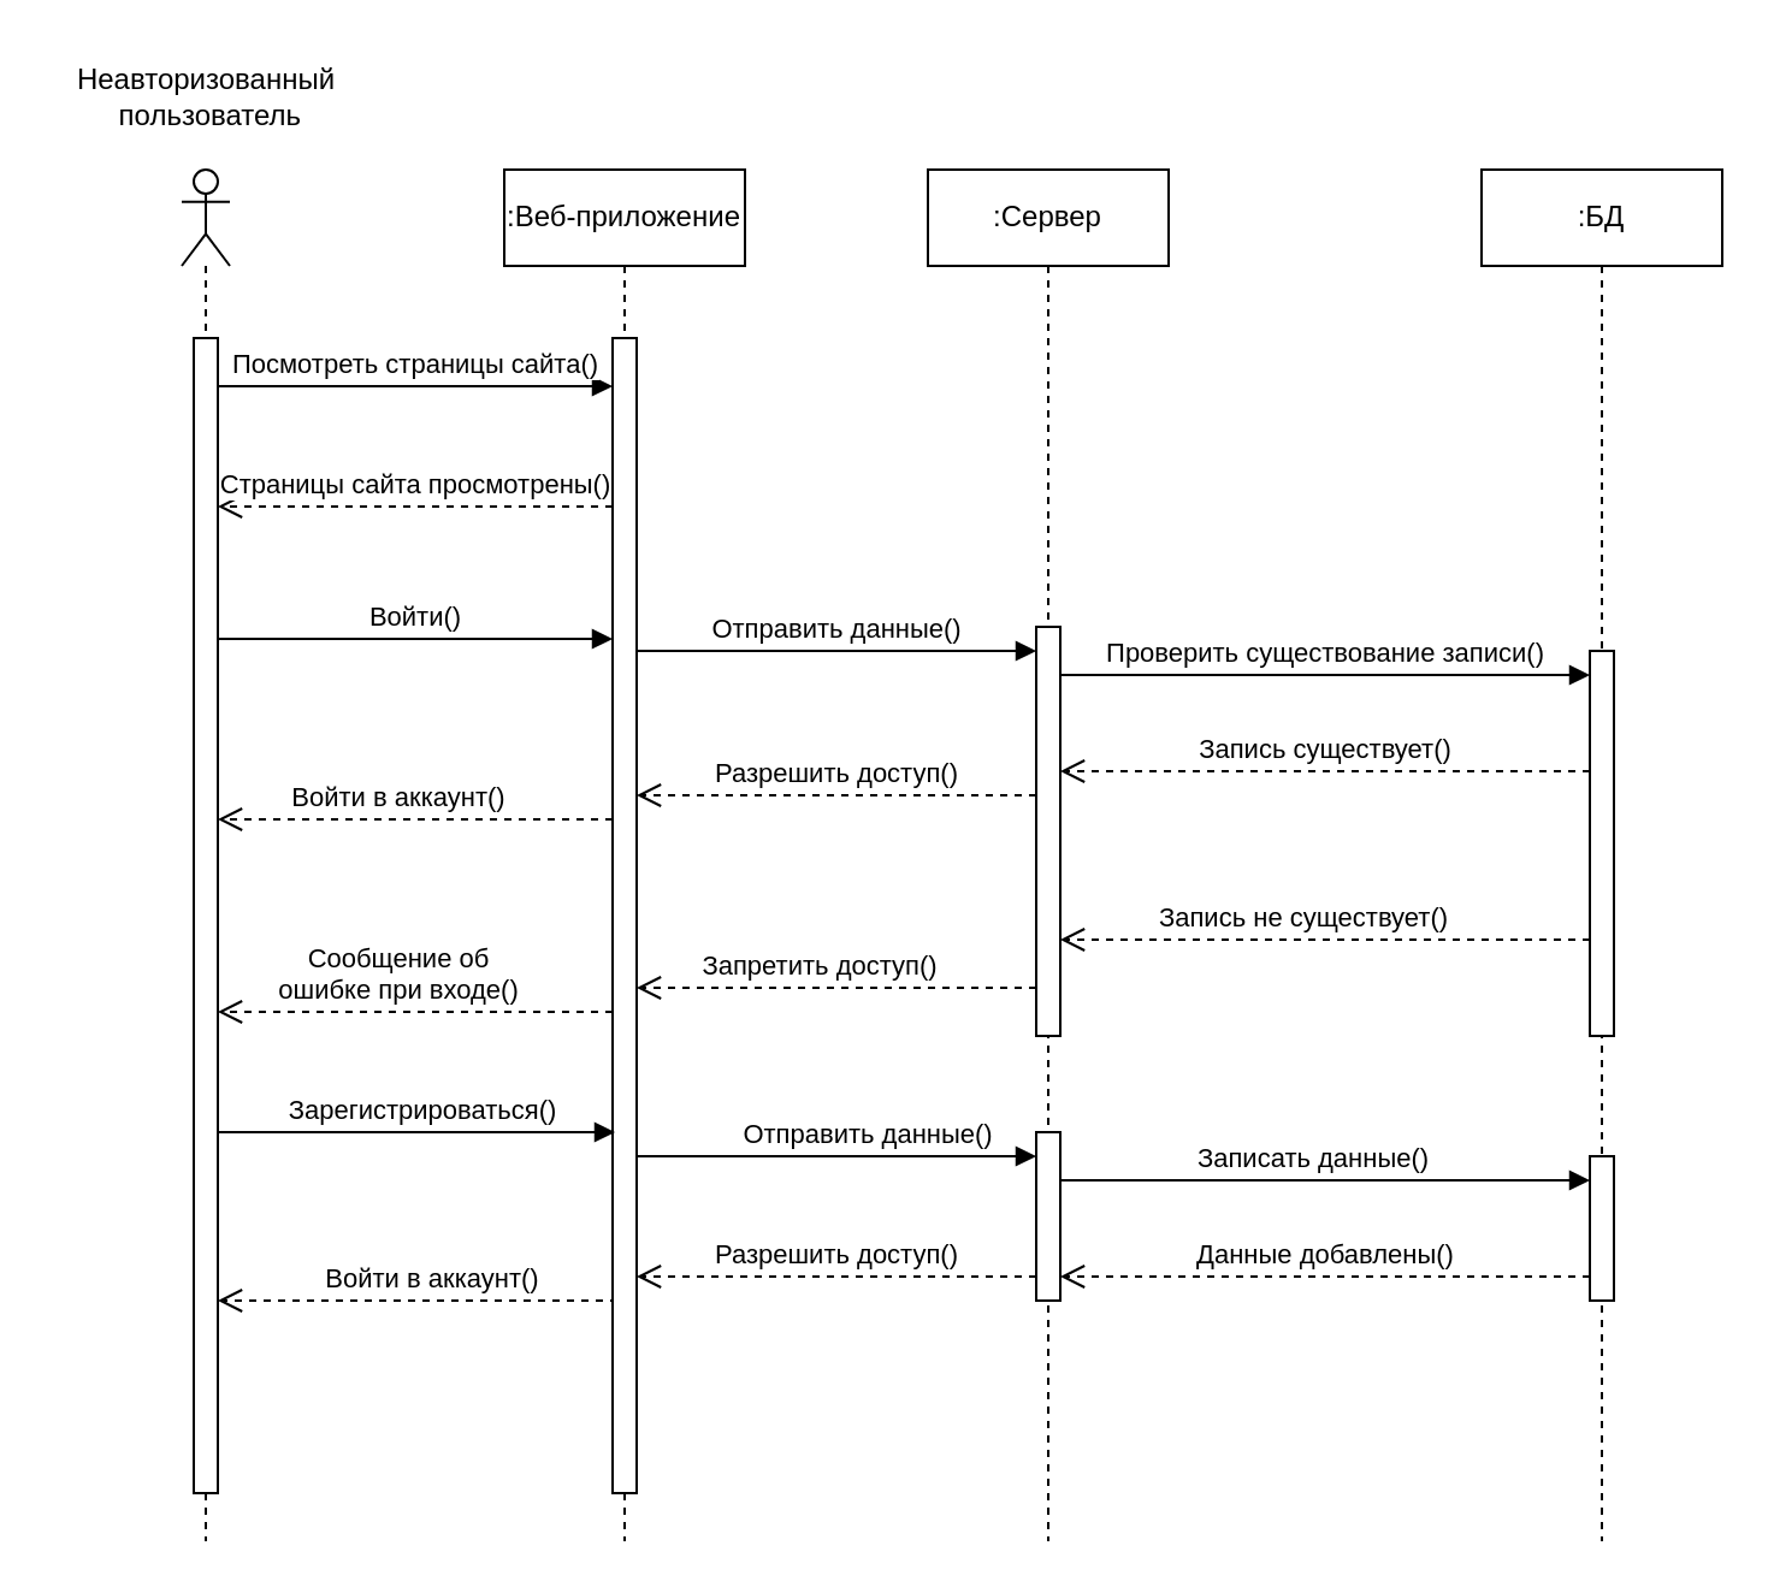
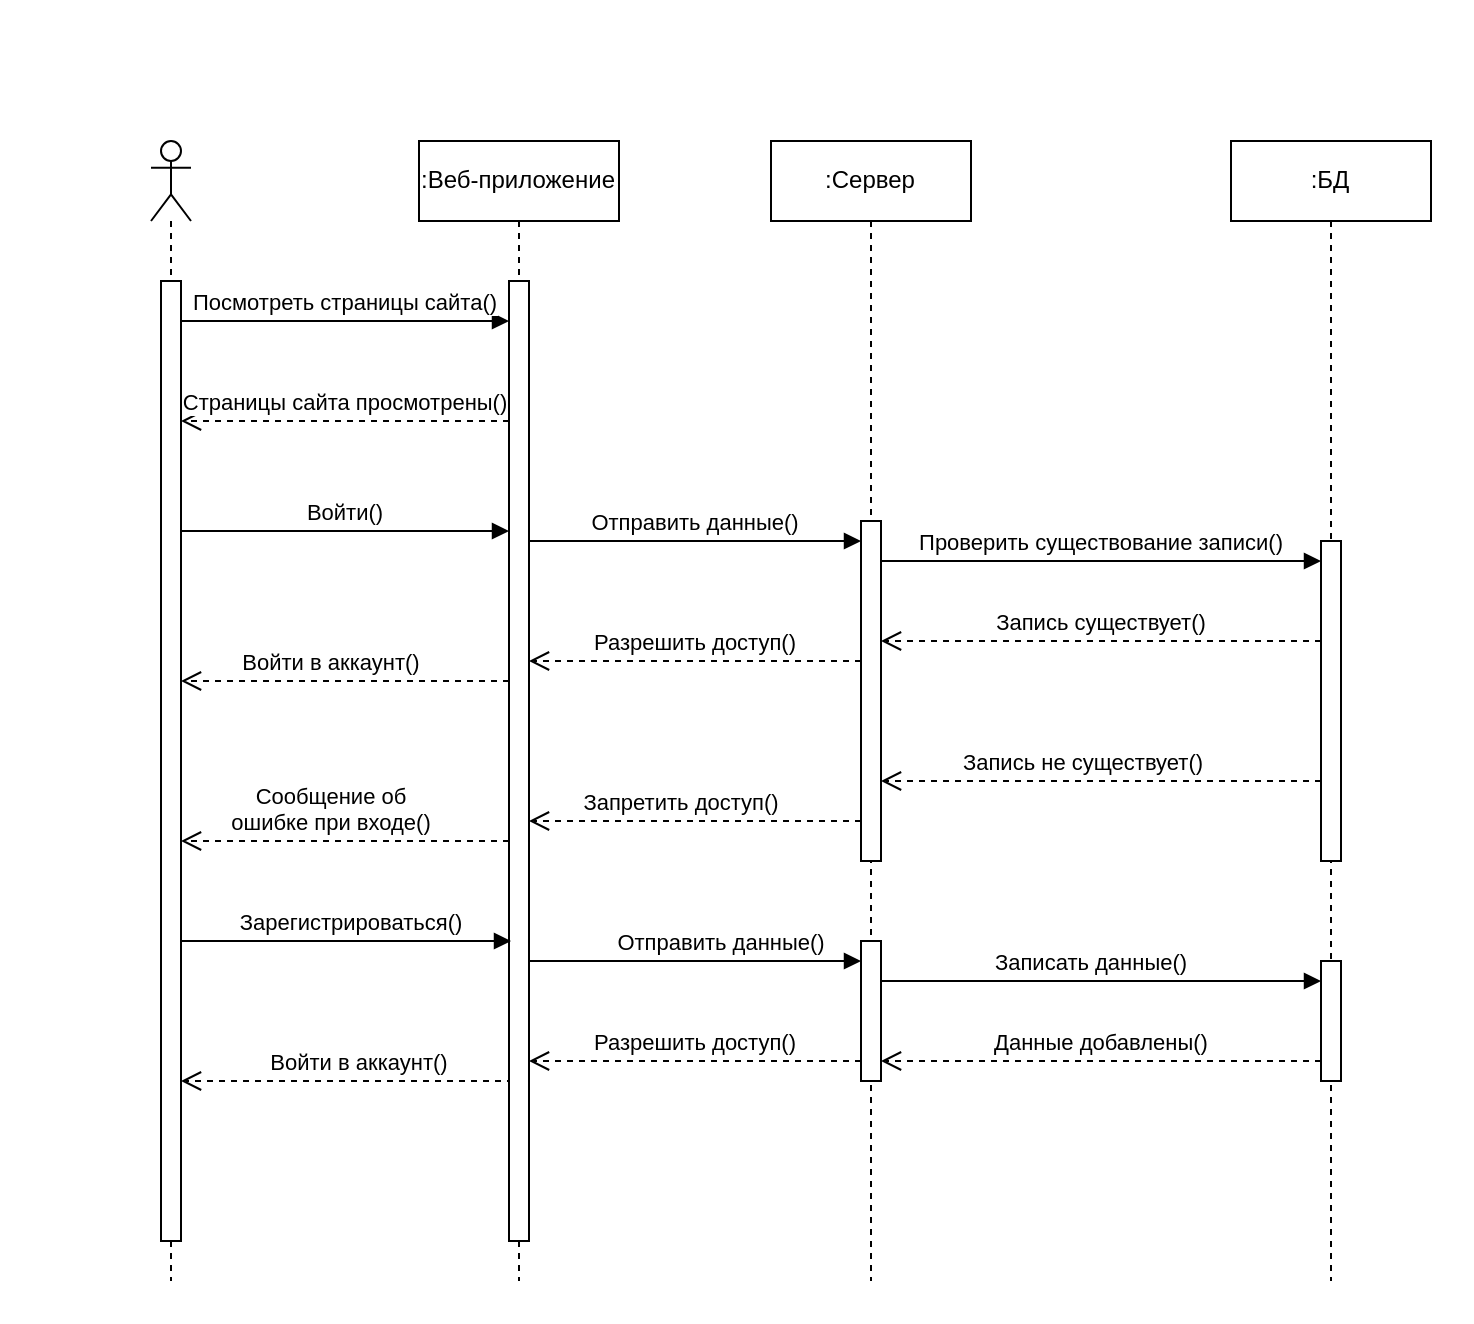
  <mxCell id="0" />
  <mxCell id="1" parent="0" />
  <mxCell id="2" value="" style="shape=umlLifeline;perimeter=lifelinePerimeter;whiteSpace=wrap;html=1;container=1;dropTarget=0;collapsible=0;recursiveResize=0;outlineConnect=0;portConstraint=eastwest;newEdgeStyle={&quot;edgeStyle&quot;:&quot;elbowEdgeStyle&quot;,&quot;elbow&quot;:&quot;vertical&quot;,&quot;curved&quot;:0,&quot;rounded&quot;:0};participant=umlActor;size=40;" parent="1" vertex="1"><mxGeometry x="75" y="70" width="20" height="570" as="geometry" /></mxCell>
  <mxCell id="3" value="" style="html=1;points=[];perimeter=orthogonalPerimeter;outlineConnect=0;targetShapes=umlLifeline;portConstraint=eastwest;newEdgeStyle={&quot;edgeStyle&quot;:&quot;elbowEdgeStyle&quot;,&quot;elbow&quot;:&quot;vertical&quot;,&quot;curved&quot;:0,&quot;rounded&quot;:0};" parent="2" vertex="1"><mxGeometry x="5" y="70" width="10" height="480" as="geometry" /></mxCell>
- <mxCell id="4" value="Неавторизованный&lt;br&gt;&amp;nbsp;пользователь" style="text;html=1;align=center;verticalAlign=middle;resizable=0;points=[];autosize=1;strokeColor=none;fillColor=none;" parent="1" vertex="1"><mxGeometry x="20" y="20" width="130" height="40" as="geometry" /></mxCell>
  <mxCell id="5" value=":Веб-приложение" style="shape=umlLifeline;perimeter=lifelinePerimeter;whiteSpace=wrap;html=1;container=1;dropTarget=0;collapsible=0;recursiveResize=0;outlineConnect=0;portConstraint=eastwest;newEdgeStyle={&quot;edgeStyle&quot;:&quot;elbowEdgeStyle&quot;,&quot;elbow&quot;:&quot;vertical&quot;,&quot;curved&quot;:0,&quot;rounded&quot;:0};" parent="1" vertex="1"><mxGeometry x="209" y="70" width="100" height="570" as="geometry" /></mxCell>
  <mxCell id="6" value="" style="html=1;points=[];perimeter=orthogonalPerimeter;outlineConnect=0;targetShapes=umlLifeline;portConstraint=eastwest;newEdgeStyle={&quot;edgeStyle&quot;:&quot;elbowEdgeStyle&quot;,&quot;elbow&quot;:&quot;vertical&quot;,&quot;curved&quot;:0,&quot;rounded&quot;:0};" parent="5" vertex="1"><mxGeometry x="45" y="70" width="10" height="480" as="geometry" /></mxCell>
  <mxCell id="7" value=":Сервер" style="shape=umlLifeline;perimeter=lifelinePerimeter;whiteSpace=wrap;html=1;container=1;dropTarget=0;collapsible=0;recursiveResize=0;outlineConnect=0;portConstraint=eastwest;newEdgeStyle={&quot;edgeStyle&quot;:&quot;elbowEdgeStyle&quot;,&quot;elbow&quot;:&quot;vertical&quot;,&quot;curved&quot;:0,&quot;rounded&quot;:0};" parent="1" vertex="1"><mxGeometry x="385" y="70" width="100" height="570" as="geometry" /></mxCell>
  <mxCell id="8" value="" style="html=1;points=[];perimeter=orthogonalPerimeter;outlineConnect=0;targetShapes=umlLifeline;portConstraint=eastwest;newEdgeStyle={&quot;edgeStyle&quot;:&quot;elbowEdgeStyle&quot;,&quot;elbow&quot;:&quot;vertical&quot;,&quot;curved&quot;:0,&quot;rounded&quot;:0};" parent="7" vertex="1"><mxGeometry x="45" y="190" width="10" height="170" as="geometry" /></mxCell>
  <mxCell id="9" value="" style="html=1;points=[];perimeter=orthogonalPerimeter;outlineConnect=0;targetShapes=umlLifeline;portConstraint=eastwest;newEdgeStyle={&quot;edgeStyle&quot;:&quot;elbowEdgeStyle&quot;,&quot;elbow&quot;:&quot;vertical&quot;,&quot;curved&quot;:0,&quot;rounded&quot;:0};" parent="7" vertex="1"><mxGeometry x="45" y="400" width="10" height="70" as="geometry" /></mxCell>
  <mxCell id="10" value=":БД" style="shape=umlLifeline;perimeter=lifelinePerimeter;whiteSpace=wrap;html=1;container=1;dropTarget=0;collapsible=0;recursiveResize=0;outlineConnect=0;portConstraint=eastwest;newEdgeStyle={&quot;edgeStyle&quot;:&quot;elbowEdgeStyle&quot;,&quot;elbow&quot;:&quot;vertical&quot;,&quot;curved&quot;:0,&quot;rounded&quot;:0};" parent="1" vertex="1"><mxGeometry x="615" y="70" width="100" height="570" as="geometry" /></mxCell>
  <mxCell id="11" value="" style="html=1;points=[];perimeter=orthogonalPerimeter;outlineConnect=0;targetShapes=umlLifeline;portConstraint=eastwest;newEdgeStyle={&quot;edgeStyle&quot;:&quot;elbowEdgeStyle&quot;,&quot;elbow&quot;:&quot;vertical&quot;,&quot;curved&quot;:0,&quot;rounded&quot;:0};" parent="10" vertex="1"><mxGeometry x="45" y="200" width="10" height="160" as="geometry" /></mxCell>
  <mxCell id="12" value="" style="html=1;points=[];perimeter=orthogonalPerimeter;outlineConnect=0;targetShapes=umlLifeline;portConstraint=eastwest;newEdgeStyle={&quot;edgeStyle&quot;:&quot;elbowEdgeStyle&quot;,&quot;elbow&quot;:&quot;vertical&quot;,&quot;curved&quot;:0,&quot;rounded&quot;:0};" parent="10" vertex="1"><mxGeometry x="45" y="410" width="10" height="60" as="geometry" /></mxCell>
  <mxCell id="13" value="Войти()" style="html=1;verticalAlign=bottom;endArrow=block;edgeStyle=elbowEdgeStyle;elbow=vertical;curved=0;rounded=0;" parent="1" source="3" target="6" edge="1"><mxGeometry relative="1" as="geometry"><mxPoint x="151" y="265" as="sourcePoint" /><Array as="points"><mxPoint x="226" y="265" /></Array></mxGeometry></mxCell>
  <mxCell id="14" value="Войти в аккаунт()" style="html=1;verticalAlign=bottom;endArrow=open;dashed=1;endSize=8;edgeStyle=elbowEdgeStyle;elbow=vertical;curved=0;rounded=0;" parent="1" source="6" target="3" edge="1"><mxGeometry x="0.085" relative="1" as="geometry"><mxPoint x="95" y="330" as="targetPoint" /><Array as="points"><mxPoint x="195" y="340" /><mxPoint x="155" y="330" /></Array><mxPoint as="offset" /></mxGeometry></mxCell>
  <mxCell id="15" value="Отправить данные()" style="html=1;verticalAlign=bottom;endArrow=block;edgeStyle=elbowEdgeStyle;elbow=vertical;curved=0;rounded=0;" parent="1" source="6" target="8" edge="1"><mxGeometry relative="1" as="geometry"><mxPoint x="360" y="260" as="sourcePoint" /><Array as="points"><mxPoint x="395" y="270" /><mxPoint x="365" y="280" /><mxPoint x="325" y="270" /></Array></mxGeometry></mxCell>
  <mxCell id="16" value="Разрешить доступ()" style="html=1;verticalAlign=bottom;endArrow=open;dashed=1;endSize=8;edgeStyle=elbowEdgeStyle;elbow=vertical;curved=0;rounded=0;" parent="1" source="8" target="6" edge="1"><mxGeometry relative="1" as="geometry"><mxPoint x="360" y="335" as="targetPoint" /><Array as="points"><mxPoint x="305" y="330" /><mxPoint x="325" y="320" /></Array></mxGeometry></mxCell>
  <mxCell id="17" value="Проверить существование записи()" style="html=1;verticalAlign=bottom;endArrow=block;edgeStyle=elbowEdgeStyle;elbow=vertical;curved=0;rounded=0;" parent="1" source="8" target="11" edge="1"><mxGeometry relative="1" as="geometry"><mxPoint x="520" y="270" as="sourcePoint" /><Array as="points"><mxPoint x="495" y="280" /></Array></mxGeometry></mxCell>
  <mxCell id="18" value="Запись существует()" style="html=1;verticalAlign=bottom;endArrow=open;dashed=1;endSize=8;edgeStyle=elbowEdgeStyle;elbow=vertical;curved=0;rounded=0;" parent="1" source="11" target="8" edge="1"><mxGeometry relative="1" as="geometry"><mxPoint x="520" y="345" as="targetPoint" /><Array as="points"><mxPoint x="585" y="320" /><mxPoint x="535" y="310" /><mxPoint x="555" y="310" /><mxPoint x="495" y="330" /></Array></mxGeometry></mxCell>
  <mxCell id="19" value="Зарегистрироваться()" style="html=1;verticalAlign=bottom;endArrow=block;edgeStyle=elbowEdgeStyle;elbow=vertical;curved=0;rounded=0;" parent="1" source="3" edge="1"><mxGeometry x="0.03" relative="1" as="geometry"><mxPoint x="184" y="390" as="sourcePoint" /><Array as="points"><mxPoint x="205" y="470" /><mxPoint x="115" y="520" /><mxPoint x="155" y="400" /></Array><mxPoint x="255" y="470" as="targetPoint" /><mxPoint as="offset" /></mxGeometry></mxCell>
  <mxCell id="20" value="Войти в аккаунт()" style="html=1;verticalAlign=bottom;endArrow=open;dashed=1;endSize=8;edgeStyle=elbowEdgeStyle;elbow=vertical;curved=0;rounded=0;" parent="1" target="3" edge="1"><mxGeometry x="0.274" relative="1" as="geometry"><mxPoint x="184" y="465" as="targetPoint" /><Array as="points"><mxPoint x="245" y="540" /><mxPoint x="205" y="530" /><mxPoint x="225" y="600" /><mxPoint x="145" y="460" /></Array><mxPoint x="254" y="460" as="sourcePoint" /><mxPoint as="offset" /></mxGeometry></mxCell>
  <mxCell id="21" value="Отправить данные()" style="html=1;verticalAlign=bottom;endArrow=block;edgeStyle=elbowEdgeStyle;elbow=vertical;curved=0;rounded=0;" parent="1" target="9" edge="1"><mxGeometry x="0.406" relative="1" as="geometry"><mxPoint x="264" y="410" as="sourcePoint" /><Array as="points"><mxPoint x="345" y="480" /><mxPoint x="365" y="530" /><mxPoint x="375" y="410" /><mxPoint x="360" y="400" /></Array><mxPoint as="offset" /></mxGeometry></mxCell>
  <mxCell id="22" value="Разрешить доступ()" style="html=1;verticalAlign=bottom;endArrow=open;dashed=1;endSize=8;edgeStyle=elbowEdgeStyle;elbow=vertical;curved=0;rounded=0;" parent="1" source="9" target="6" edge="1"><mxGeometry relative="1" as="geometry"><mxPoint x="264" y="460" as="targetPoint" /><Array as="points"><mxPoint x="345" y="530" /><mxPoint x="315" y="590" /><mxPoint x="385" y="460" /><mxPoint x="335" y="450" /></Array></mxGeometry></mxCell>
  <mxCell id="23" value="Данные добавлены()" style="html=1;verticalAlign=bottom;endArrow=open;dashed=1;endSize=8;edgeStyle=elbowEdgeStyle;elbow=vertical;curved=0;rounded=0;" parent="1" source="12" target="9" edge="1"><mxGeometry relative="1" as="geometry"><mxPoint x="590" y="475" as="targetPoint" /><Array as="points"><mxPoint x="595" y="530" /><mxPoint x="495" y="580" /><mxPoint x="525" y="450" /></Array></mxGeometry></mxCell>
  <mxCell id="24" value="Записать данные()" style="html=1;verticalAlign=bottom;endArrow=block;edgeStyle=elbowEdgeStyle;elbow=vertical;curved=0;rounded=0;" parent="1" source="9" target="12" edge="1"><mxGeometry x="-0.045" relative="1" as="geometry"><mxPoint x="590" y="400" as="sourcePoint" /><Array as="points"><mxPoint x="605" y="490" /><mxPoint x="495" y="530" /><mxPoint x="555" y="410" /><mxPoint x="575" y="420" /></Array><mxPoint as="offset" /></mxGeometry></mxCell>
  <mxCell id="25" value="Страницы сайта просмотрены()" style="html=1;verticalAlign=bottom;endArrow=open;dashed=1;endSize=8;edgeStyle=elbowEdgeStyle;elbow=vertical;curved=0;rounded=0;" parent="1" source="6" target="3" edge="1"><mxGeometry relative="1" as="geometry"><mxPoint x="184" y="619" as="targetPoint" /><Array as="points"><mxPoint x="175" y="210" /></Array><mxPoint x="254" y="620" as="sourcePoint" /></mxGeometry></mxCell>
  <mxCell id="26" value="Посмотреть страницы сайта()" style="html=1;verticalAlign=bottom;endArrow=block;edgeStyle=elbowEdgeStyle;elbow=vertical;curved=0;rounded=0;" parent="1" source="3" target="6" edge="1"><mxGeometry relative="1" as="geometry"><mxPoint x="85" y="510" as="sourcePoint" /><Array as="points"><mxPoint x="165" y="160" /><mxPoint x="195" y="560" /></Array><mxPoint x="254" y="550" as="targetPoint" /></mxGeometry></mxCell>
  <mxCell id="27" value="Запись не существует()" style="html=1;verticalAlign=bottom;endArrow=open;dashed=1;endSize=8;edgeStyle=elbowEdgeStyle;elbow=vertical;curved=0;rounded=0;" parent="1" source="11" target="8" edge="1"><mxGeometry x="0.085" relative="1" as="geometry"><mxPoint x="458" y="380" as="targetPoint" /><Array as="points"><mxPoint x="515" y="390" /><mxPoint x="563" y="380" /><mxPoint x="523" y="370" /></Array><mxPoint x="622" y="380" as="sourcePoint" /><mxPoint as="offset" /></mxGeometry></mxCell>
  <mxCell id="28" value="Запретить доступ()" style="html=1;verticalAlign=bottom;endArrow=open;dashed=1;endSize=8;edgeStyle=elbowEdgeStyle;elbow=vertical;curved=0;rounded=0;" parent="1" source="8" target="6" edge="1"><mxGeometry x="0.085" relative="1" as="geometry"><mxPoint x="110" y="360" as="targetPoint" /><Array as="points"><mxPoint x="405" y="410" /><mxPoint x="355" y="410" /><mxPoint x="215" y="360" /><mxPoint x="175" y="350" /></Array><mxPoint x="265" y="360" as="sourcePoint" /><mxPoint as="offset" /></mxGeometry></mxCell>
  <mxCell id="29" value="Сообщение об &lt;br&gt;ошибке при входе()" style="html=1;verticalAlign=bottom;endArrow=open;dashed=1;endSize=8;edgeStyle=elbowEdgeStyle;elbow=vertical;curved=0;rounded=0;" parent="1" source="6" target="3" edge="1"><mxGeometry x="0.085" relative="1" as="geometry"><mxPoint x="120" y="370" as="targetPoint" /><Array as="points"><mxPoint x="155" y="420" /><mxPoint x="225" y="370" /><mxPoint x="185" y="360" /></Array><mxPoint x="284" y="370" as="sourcePoint" /><mxPoint as="offset" /></mxGeometry></mxCell>
